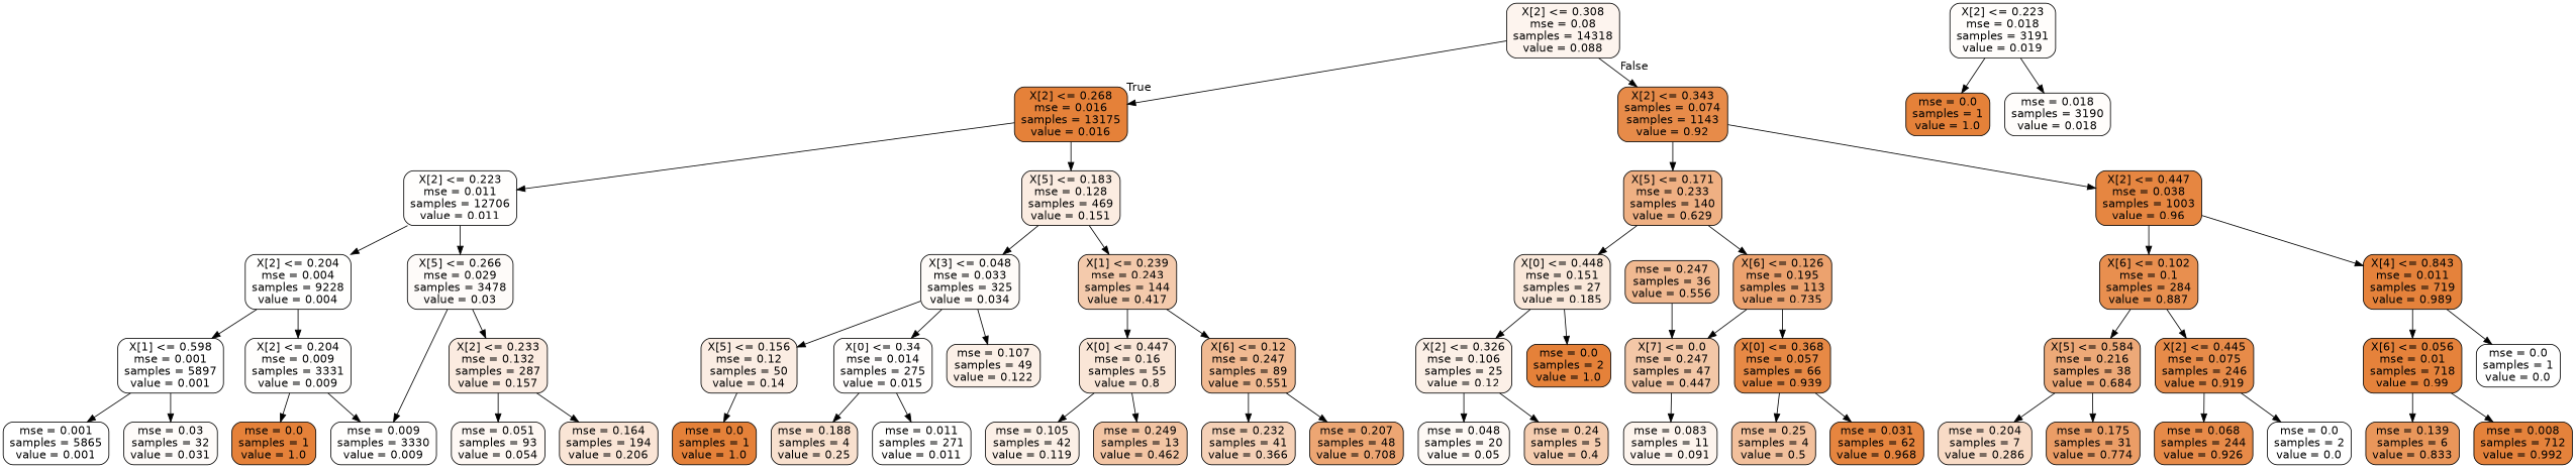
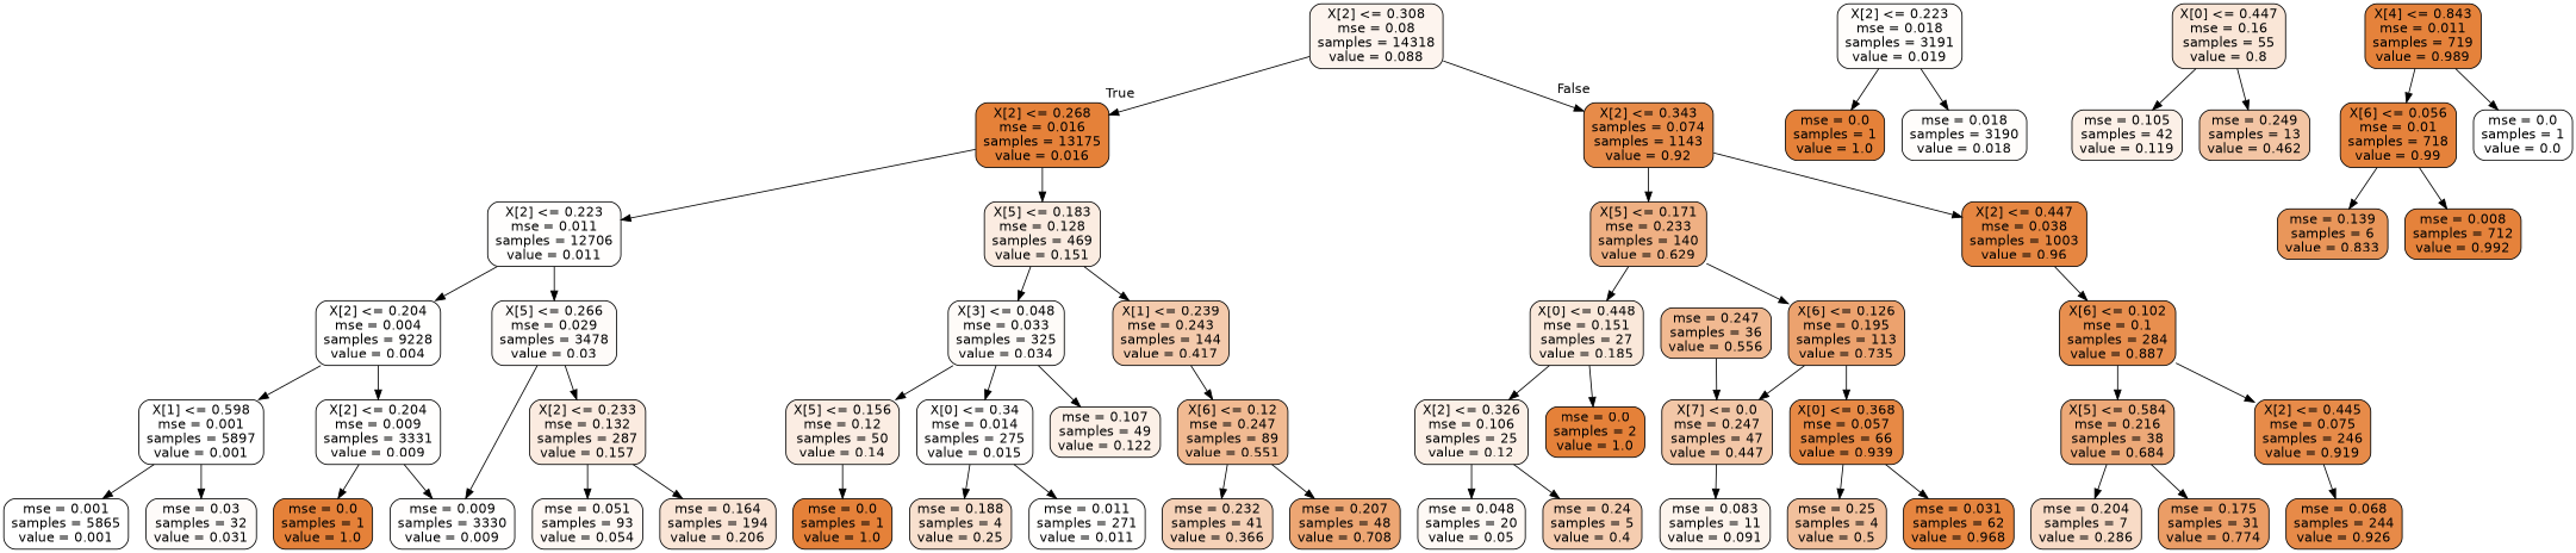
  digraph {
    node [color=black fillcolor="#e58139" fontname=helvetica shape=box style="filled, rounded"]
    edge [fontname=helvetica]
    n1 [fillcolor="#fdf4ee" label="X[2] <= 0.308\nmse = 0.08\nsamples = 14318\nvalue = 0.088"]
    n2 [label="X[2] <= 0.268\nmse = 0.016\nsamples = 13175\nvalue = 0.016"]
    n3 [fillcolor="#e78b49" label="X[2] <= 0.343\nsamples = 0.074\nsamples = 1143\nvalue = 0.92"]
    n4 [fillcolor="#fffefd" label="X[2] <= 0.223\nmse = 0.011\nsamples = 12706\nvalue = 0.011"]
    n5 [fillcolor="#fbece1" label="X[5] <= 0.183\nmse = 0.128\nsamples = 469\nvalue = 0.151"]
    n6 [fillcolor="#efb083" label="X[5] <= 0.171\nmse = 0.233\nsamples = 140\nvalue = 0.629"]
    n7 [fillcolor="#e68641" label="X[2] <= 0.447\nmse = 0.038\nsamples = 1003\nvalue = 0.96"]
    n8 [fillcolor="#fffffe" label="X[2] <= 0.204\nmse = 0.004\nsamples = 9228\nvalue = 0.004"]
    n9 [fillcolor="#fefbf9" label="X[5] <= 0.266\nmse = 0.029\nsamples = 3478\nvalue = 0.03"]
    n10 [fillcolor="#fefbf8" label="X[3] <= 0.048\nmse = 0.033\nsamples = 325\nvalue = 0.034"]
    n11 [fillcolor="#f4caac" label="X[1] <= 0.239\nmse = 0.243\nsamples = 144\nvalue = 0.417"]
    n12 [fillcolor="#ffffff" label="X[1] <= 0.598\nmse = 0.001\nsamples = 5897\nvalue = 0.001"]
    n13 [fillcolor="#fffefd" label="X[2] <= 0.204\nmse = 0.009\nsamples = 3331\nvalue = 0.009"]
    n14 [fillcolor="#fffefd" label="mse = 0.009\nsamples = 3330\nvalue = 0.009"]
    n15 [fillcolor="#fbebe0" label="X[2] <= 0.233\nmse = 0.132\nsamples = 287\nvalue = 0.157"]
    n16 [fillcolor="#ffffff" label="mse = 0.001\nsamples = 5865\nvalue = 0.001"]
    n17 [fillcolor="#fefbf9" label="mse = 0.03\nsamples = 32\nvalue = 0.031"]
    n18 [label="mse = 0.0\nsamples = 1\nvalue = 1.0"]
    n19 [fillcolor="#fffdfb" label="X[2] <= 0.223\nmse = 0.018\nsamples = 3191\nvalue = 0.019"]
    n20 [label="mse = 0.0\nsamples = 1\nvalue = 1.0"]
    n21 [fillcolor="#fffdfb" label="mse = 0.018\nsamples = 3190\nvalue = 0.018"]
    n22 [fillcolor="#fef8f4" label="mse = 0.051\nsamples = 93\nvalue = 0.054"]
    n23 [fillcolor="#fae5d6" label="mse = 0.164\nsamples = 194\nvalue = 0.206"]
    n24 [fillcolor="#fbede3" label="X[5] <= 0.156\nmse = 0.12\nsamples = 50\nvalue = 0.14"]
    n25 [fillcolor="#fffdfc" label="X[0] <= 0.34\nmse = 0.014\nsamples = 275\nvalue = 0.015"]
    n26 [fillcolor="#fcf0e7" label="mse = 0.107\nsamples = 49\nvalue = 0.122"]
    n27 [fillcolor="#fae6d7" label="X[0] <= 0.447\nmse = 0.16\nsamples = 55\nvalue = 0.8"]
    n28 [fillcolor="#f1ba92" label="X[6] <= 0.12\nmse = 0.247\nsamples = 89\nvalue = 0.551"]
    n29 [label="mse = 0.0\nsamples = 1\nvalue = 1.0"]
    n30 [fillcolor="#f8e0ce" label="mse = 0.188\nsamples = 4\nvalue = 0.25"]
    n31 [fillcolor="#fffefd" label="mse = 0.011\nsamples = 271\nvalue = 0.011"]
    n32 [fillcolor="#fcf0e7" label="mse = 0.105\nsamples = 42\nvalue = 0.119"]
    n33 [fillcolor="#f3c5a4" label="mse = 0.249\nsamples = 13\nvalue = 0.462"]
    n34 [fillcolor="#f5d1b7" label="mse = 0.232\nsamples = 41\nvalue = 0.366"]
    n35 [fillcolor="#eda673" label="mse = 0.207\nsamples = 48\nvalue = 0.708"]
    n36 [fillcolor="#fae8da" label="X[0] <= 0.448\nmse = 0.151\nsamples = 27\nvalue = 0.185"]
    n37 [fillcolor="#eca26e" label="X[6] <= 0.126\nmse = 0.195\nsamples = 113\nvalue = 0.735"]
    n38 [fillcolor="#e88f4f" label="X[6] <= 0.102\nmse = 0.1\nsamples = 284\nvalue = 0.887"]
    n39 [fillcolor="#e5823b" label="X[4] <= 0.843\nmse = 0.011\nsamples = 719\nvalue = 0.989"]
    n40 [fillcolor="#fcf0e7" label="X[2] <= 0.326\nmse = 0.106\nsamples = 25\nvalue = 0.12"]
    n41 [label="mse = 0.0\nsamples = 2\nvalue = 1.0"]
    n42 [fillcolor="#f3c7a7" label="X[7] <= 0.0\nmse = 0.247\nsamples = 47\nvalue = 0.447"]
    n43 [fillcolor="#e78945" label="X[0] <= 0.368\nmse = 0.057\nsamples = 66\nvalue = 0.939"]
    n44 [fillcolor="#fef9f5" label="mse = 0.048\nsamples = 20\nvalue = 0.05"]
    n45 [fillcolor="#f5cdb0" label="mse = 0.24\nsamples = 5\nvalue = 0.4"]
    n46 [fillcolor="#fdf4ed" label="mse = 0.083\nsamples = 11\nvalue = 0.091"]
    n47 [fillcolor="#f2c09c" label="mse = 0.25\nsamples = 4\nvalue = 0.5"]
    n48 [fillcolor="#e6853f" label="mse = 0.031\nsamples = 62\nvalue = 0.968"]
    n49 [fillcolor="#f1b991" label="mse = 0.247\nsamples = 36\nvalue = 0.556"]
    n50 [fillcolor="#eda978" label="X[5] <= 0.584\nmse = 0.216\nsamples = 38\nvalue = 0.684"]
    n51 [fillcolor="#e78b49" label="X[2] <= 0.445\nmse = 0.075\nsamples = 246\nvalue = 0.919"]
    n52 [fillcolor="#e5823b" label="X[6] <= 0.056\nmse = 0.01\nsamples = 718\nvalue = 0.99"]
    n53 [fillcolor="#ffffff" label="mse = 0.0\nsamples = 1\nvalue = 0.0"]
    n54 [fillcolor="#f8dbc6" label="mse = 0.204\nsamples = 7\nvalue = 0.286"]
    n55 [fillcolor="#eb9d66" label="mse = 0.175\nsamples = 31\nvalue = 0.774"]
    n56 [fillcolor="#e78a48" label="mse = 0.068\nsamples = 244\nvalue = 0.926"]
-   n57 [fillcolor="#ffffff" label="mse = 0.0\nsamples = 2\nvalue = 0.0"]
    n58 [fillcolor="#e9965a" label="mse = 0.139\nsamples = 6\nvalue = 0.833"]
    n59 [fillcolor="#e5823b" label="mse = 0.008\nsamples = 712\nvalue = 0.992"]
    n1 -> n2 [headlabel=True labelangle=45 labeldistance=2.5]
    n1 -> n3 [headlabel=False labelangle=-45 labeldistance=2.5]
    n2 -> n4
    n2 -> n5
    n3 -> n6
    n3 -> n7
    n4 -> n8
    n4 -> n9
    n5 -> n10
    n5 -> n11
    n6 -> n36
    n6 -> n37
    n7 -> n38
-   n7 -> n39
    n8 -> n12
    n8 -> n13
    n9 -> n14
    n9 -> n15
    n10 -> n24
    n10 -> n25
    n10 -> n26
-   n11 -> n27
    n11 -> n28
    n12 -> n16
    n12 -> n17
    n13 -> n14
    n13 -> n18
    n15 -> n22
    n15 -> n23
    n19 -> n20
    n19 -> n21
    n24 -> n29
    n25 -> n30
    n25 -> n31
    n27 -> n32
    n27 -> n33
    n28 -> n34
    n28 -> n35
    n36 -> n40
    n36 -> n41
    n37 -> n42
    n37 -> n43
    n38 -> n50
    n38 -> n51
    n39 -> n52
    n39 -> n53
    n40 -> n44
    n40 -> n45
    n42 -> n46
    n43 -> n47
    n43 -> n48
    n49 -> n42
    n50 -> n54
    n50 -> n55
    n51 -> n56
-   n51 -> n57
    n52 -> n58
    n52 -> n59
  }
